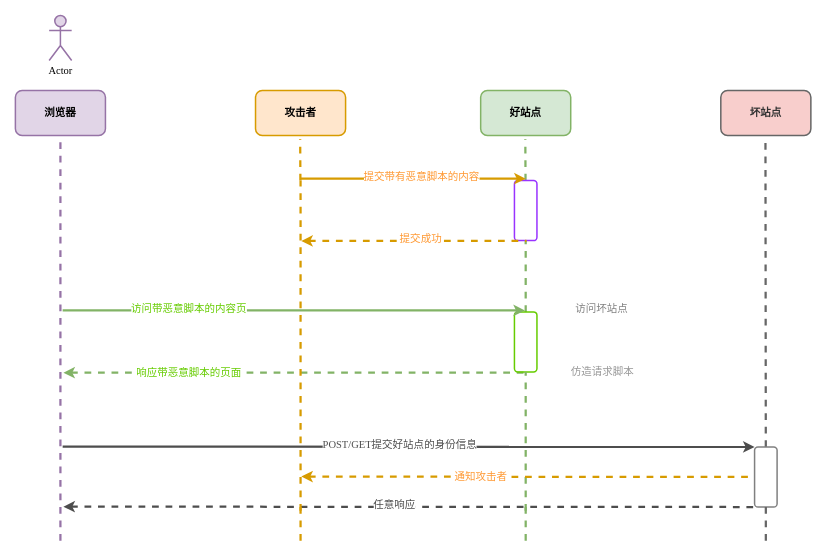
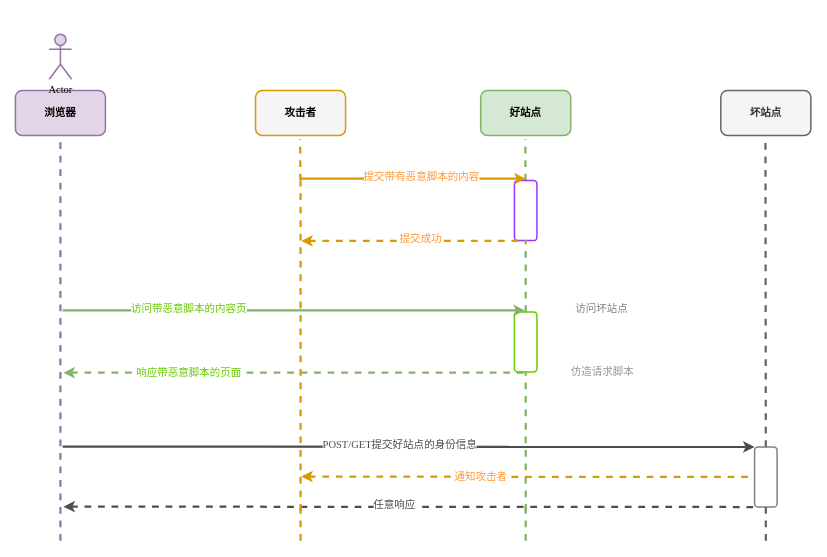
  <mxCell id="0" />
  <mxCell id="1" parent="0" />
  <mxCell id="2" value="浏览器" style="rounded=1;whiteSpace=wrap;html=1;fontSize=14;fontFamily=Comic Sans MS;fillColor=#e1d5e7;strokeColor=#9673a6;strokeWidth=2;fontStyle=1" parent="1" vertex="1"><mxGeometry x="20" y="120" width="120" height="60" as="geometry" /></mxCell>
  <mxCell id="3" value="好站点" style="rounded=1;whiteSpace=wrap;html=1;fontSize=14;fontFamily=Comic Sans MS;fillColor=#d5e8d4;strokeColor=#82b366;strokeWidth=2;fontStyle=1" parent="1" vertex="1"><mxGeometry x="640" y="120" width="120" height="60" as="geometry" /></mxCell>
- <mxCell id="4" value="坏站点" style="rounded=1;whiteSpace=wrap;html=1;fontSize=14;fontFamily=Comic Sans MS;fillColor=#f8cecc;strokeColor=#666666;fontColor=#333333;strokeWidth=2;fontStyle=1;" parent="1" vertex="1"><mxGeometry x="960" y="120" width="120" height="60" as="geometry" /></mxCell>
- <mxCell id="5" value="Actor" style="shape=umlActor;verticalLabelPosition=bottom;verticalAlign=top;html=1;outlineConnect=0;fontFamily=Comic Sans MS;fontSize=14;fillColor=#e1d5e7;strokeColor=#9673a6;strokeWidth=2;" parent="1" vertex="1"><mxGeometry x="65" y="20" width="30" height="60" as="geometry" /></mxCell>
+ <mxCell id="4" value="坏站点" style="rounded=1;whiteSpace=wrap;html=1;fontSize=14;fontFamily=Comic Sans MS;fillColor=#f5f5f5;strokeColor=#666666;fontColor=#333333;strokeWidth=2;fontStyle=1" parent="1" vertex="1"><mxGeometry x="960" y="120" width="120" height="60" as="geometry" /></mxCell>
+ <mxCell id="5" value="Actor" style="shape=umlActor;verticalLabelPosition=bottom;verticalAlign=top;html=1;outlineConnect=0;fontFamily=Comic Sans MS;fontSize=14;fillColor=#e1d5e7;strokeColor=#9673a6;strokeWidth=2;" parent="1" vertex="1"><mxGeometry x="65" y="45" width="30" height="60" as="geometry" /></mxCell>
  <mxCell id="6" value="" style="endArrow=none;html=1;fontFamily=Comic Sans MS;fontSize=14;dashed=1;jumpSize=12;jumpStyle=none;endSize=15;startSize=20;strokeWidth=3;rounded=0;fillColor=#e1d5e7;strokeColor=#9673a6;" parent="1" edge="1"><mxGeometry width="50" height="50" relative="1" as="geometry"><mxPoint x="80" y="720" as="sourcePoint" /><mxPoint x="80" y="185" as="targetPoint" /></mxGeometry></mxCell>
  <mxCell id="7" value="" style="endArrow=none;html=1;fontFamily=Comic Sans MS;fontSize=14;dashed=1;jumpSize=12;jumpStyle=none;endSize=15;startSize=20;strokeWidth=3;rounded=0;fillColor=#d5e8d4;strokeColor=#82b366;" parent="1" source="9" edge="1"><mxGeometry width="50" height="50" relative="1" as="geometry"><mxPoint x="699.5" y="680" as="sourcePoint" /><mxPoint x="699.5" y="185" as="targetPoint" /></mxGeometry></mxCell>
  <mxCell id="8" value="" style="endArrow=none;html=1;fontFamily=Comic Sans MS;fontSize=14;dashed=1;jumpSize=12;jumpStyle=none;endSize=15;startSize=20;strokeWidth=3;rounded=0;fillColor=#f5f5f5;strokeColor=#666666;" parent="1" source="15" edge="1"><mxGeometry width="50" height="50" relative="1" as="geometry"><mxPoint x="1019.5" y="680" as="sourcePoint" /><mxPoint x="1019.5" y="185" as="targetPoint" /></mxGeometry></mxCell>
  <mxCell id="9" value="" style="rounded=1;whiteSpace=wrap;html=1;fontFamily=Comic Sans MS;fontSize=14;rotation=90;glass=0;fillColor=none;strokeWidth=2;strokeColor=#9933FF;" parent="1" vertex="1"><mxGeometry x="660" y="265" width="80" height="30" as="geometry" /></mxCell>
  <mxCell id="10" value="" style="endArrow=none;html=1;fontFamily=Comic Sans MS;fontSize=14;dashed=1;jumpSize=12;jumpStyle=none;endSize=15;startSize=20;strokeWidth=3;rounded=0;fillColor=#d5e8d4;strokeColor=#82b366;" parent="1" source="29" target="9" edge="1"><mxGeometry width="50" height="50" relative="1" as="geometry"><mxPoint x="699.5" y="680" as="sourcePoint" /><mxPoint x="699.5" y="185" as="targetPoint" /></mxGeometry></mxCell>
  <mxCell id="11" value="" style="endArrow=classic;html=1;strokeWidth=3;fontFamily=Comic Sans MS;fontSize=14;fillColor=#ffe6cc;strokeColor=#d79b00;" parent="1" edge="1"><mxGeometry width="50" height="50" relative="1" as="geometry"><mxPoint x="400" y="237.5" as="sourcePoint" /><mxPoint x="700" y="237.5" as="targetPoint" /></mxGeometry></mxCell>
  <mxCell id="12" value="提交带有恶意脚本的内容" style="edgeLabel;html=1;align=center;verticalAlign=middle;resizable=0;points=[];fontSize=14;fontFamily=Comic Sans MS;fontColor=#FF9933;" parent="11" vertex="1" connectable="0"><mxGeometry x="-0.069" relative="1" as="geometry"><mxPoint x="20" y="-2" as="offset" /></mxGeometry></mxCell>
  <mxCell id="13" value="" style="endArrow=none;html=1;strokeWidth=3;fontFamily=Comic Sans MS;fontSize=14;fillColor=#ffe6cc;strokeColor=#d79b00;startArrow=classic;startFill=1;endFill=0;dashed=1;" parent="1" edge="1"><mxGeometry width="50" height="50" relative="1" as="geometry"><mxPoint x="401" y="320.5" as="sourcePoint" /><mxPoint x="701" y="320.5" as="targetPoint" /></mxGeometry></mxCell>
  <mxCell id="14" value="提交成功" style="edgeLabel;html=1;align=center;verticalAlign=middle;resizable=0;points=[];fontSize=14;fontFamily=Comic Sans MS;fontColor=#FF9933;" parent="13" vertex="1" connectable="0"><mxGeometry x="-0.089" relative="1" as="geometry"><mxPoint x="21" y="-2" as="offset" /></mxGeometry></mxCell>
  <mxCell id="15" value="" style="rounded=1;whiteSpace=wrap;html=1;fontFamily=Comic Sans MS;fontSize=14;rotation=90;glass=0;fillColor=none;strokeWidth=2;strokeColor=#808080;" parent="1" vertex="1"><mxGeometry x="980" y="620" width="80" height="30" as="geometry" /></mxCell>
  <mxCell id="16" value="" style="endArrow=none;html=1;fontFamily=Comic Sans MS;fontSize=14;dashed=1;jumpSize=12;jumpStyle=none;endSize=15;startSize=20;strokeWidth=3;rounded=0;fillColor=#f5f5f5;strokeColor=#666666;" parent="1" target="15" edge="1"><mxGeometry width="50" height="50" relative="1" as="geometry"><mxPoint x="1020" y="720" as="sourcePoint" /><mxPoint x="1019.5" y="185" as="targetPoint" /></mxGeometry></mxCell>
  <mxCell id="17" value="" style="endArrow=none;html=1;strokeWidth=3;fontFamily=Comic Sans MS;fontSize=14;fillColor=#d5e8d4;startArrow=classic;startFill=1;endFill=0;dashed=1;strokeColor=#82b366;" parent="1" edge="1"><mxGeometry width="50" height="50" relative="1" as="geometry"><mxPoint x="84" y="496" as="sourcePoint" /><mxPoint x="700" y="496" as="targetPoint" /></mxGeometry></mxCell>
  <mxCell id="18" value="仿造请求脚本" style="edgeLabel;html=1;align=center;verticalAlign=middle;resizable=0;points=[];fontSize=14;fontFamily=Comic Sans MS;fontColor=#999999;" parent="17" vertex="1" connectable="0"><mxGeometry x="-0.089" relative="1" as="geometry"><mxPoint x="436" y="-2" as="offset" /></mxGeometry></mxCell>
  <mxCell id="19" value="响应带恶意脚本的页面" style="edgeLabel;html=1;align=center;verticalAlign=middle;resizable=0;points=[];fontSize=14;fontColor=#66CC00;" vertex="1" connectable="0" parent="17"><mxGeometry x="-0.441" y="-1" relative="1" as="geometry"><mxPoint x="-6" y="-2" as="offset" /></mxGeometry></mxCell>
  <mxCell id="20" value="" style="endArrow=none;html=1;fontFamily=Comic Sans MS;fontSize=14;dashed=1;jumpSize=12;jumpStyle=none;endSize=15;startSize=20;strokeWidth=3;rounded=0;fillColor=#d5e8d4;strokeColor=#82b366;" parent="1" edge="1"><mxGeometry width="50" height="50" relative="1" as="geometry"><mxPoint x="700" y="720" as="sourcePoint" /><mxPoint x="700" y="675" as="targetPoint" /></mxGeometry></mxCell>
  <mxCell id="21" value="" style="endArrow=classic;html=1;strokeWidth=3;fontFamily=Comic Sans MS;fontSize=14;fillColor=#ffe6cc;entryX=0;entryY=1;entryDx=0;entryDy=0;strokeColor=#4D4D4D;" parent="1" edge="1" target="15"><mxGeometry width="50" height="50" relative="1" as="geometry"><mxPoint x="83" y="594.5" as="sourcePoint" /><mxPoint x="383" y="594.5" as="targetPoint" /></mxGeometry></mxCell>
  <mxCell id="22" value="POST/GET提交好站点的身份信息" style="edgeLabel;html=1;align=center;verticalAlign=middle;resizable=0;points=[];fontSize=14;fontFamily=Comic Sans MS;fontColor=#4D4D4D;" parent="21" vertex="1" connectable="0"><mxGeometry x="-0.069" relative="1" as="geometry"><mxPoint x="20" y="-2" as="offset" /></mxGeometry></mxCell>
  <mxCell id="23" value="" style="endArrow=none;html=1;strokeWidth=3;fontFamily=Comic Sans MS;fontSize=14;fillColor=#ffe6cc;startArrow=classic;startFill=1;endFill=0;dashed=1;entryX=1;entryY=1;entryDx=0;entryDy=0;strokeColor=#4D4D4D;" parent="1" edge="1" target="15"><mxGeometry width="50" height="50" relative="1" as="geometry"><mxPoint x="84" y="674.5" as="sourcePoint" /><mxPoint x="384" y="674.5" as="targetPoint" /></mxGeometry></mxCell>
  <mxCell id="24" value="任意响应" style="edgeLabel;html=1;align=center;verticalAlign=middle;resizable=0;points=[];fontSize=14;fontFamily=Comic Sans MS;fontColor=#4D4D4D;" parent="23" vertex="1" connectable="0"><mxGeometry x="-0.089" relative="1" as="geometry"><mxPoint x="21" y="-2" as="offset" /></mxGeometry></mxCell>
- <mxCell id="25" value="攻击者" style="rounded=1;whiteSpace=wrap;html=1;fontSize=14;fontFamily=Comic Sans MS;fillColor=#ffe6cc;strokeColor=#d79b00;strokeWidth=2;fontStyle=1" vertex="1" parent="1"><mxGeometry x="340" y="120" width="120" height="60" as="geometry" /></mxCell>
+ <mxCell id="25" value="攻击者" style="rounded=1;whiteSpace=wrap;html=1;fontSize=14;fontFamily=Comic Sans MS;fillColor=#f5f5f5;strokeColor=#d79b00;strokeWidth=2;fontStyle=1;" vertex="1" parent="1"><mxGeometry x="340" y="120" width="120" height="60" as="geometry" /></mxCell>
  <mxCell id="26" value="" style="endArrow=none;html=1;fontFamily=Comic Sans MS;fontSize=14;dashed=1;jumpSize=12;jumpStyle=none;endSize=15;startSize=20;strokeWidth=3;rounded=0;fillColor=#ffe6cc;strokeColor=#d79b00;" edge="1" parent="1"><mxGeometry width="50" height="50" relative="1" as="geometry"><mxPoint x="399.789" y="240" as="sourcePoint" /><mxPoint x="399.5" y="185" as="targetPoint" /></mxGeometry></mxCell>
  <mxCell id="27" value="" style="endArrow=none;html=1;fontFamily=Comic Sans MS;fontSize=14;dashed=1;jumpSize=12;jumpStyle=none;endSize=15;startSize=20;strokeWidth=3;rounded=0;fillColor=#ffe6cc;strokeColor=#d79b00;" edge="1" parent="1"><mxGeometry width="50" height="50" relative="1" as="geometry"><mxPoint x="400" y="680" as="sourcePoint" /><mxPoint x="400" y="240" as="targetPoint" /></mxGeometry></mxCell>
  <mxCell id="28" value="" style="endArrow=none;html=1;fontFamily=Comic Sans MS;fontSize=14;dashed=1;jumpSize=12;jumpStyle=none;endSize=15;startSize=20;strokeWidth=3;rounded=0;fillColor=#ffe6cc;strokeColor=#d79b00;" edge="1" parent="1"><mxGeometry width="50" height="50" relative="1" as="geometry"><mxPoint x="400" y="720" as="sourcePoint" /><mxPoint x="400" y="675" as="targetPoint" /></mxGeometry></mxCell>
  <mxCell id="29" value="" style="rounded=1;whiteSpace=wrap;html=1;fontFamily=Comic Sans MS;fontSize=14;rotation=90;glass=0;fillColor=none;strokeWidth=2;strokeColor=#66CC00;" vertex="1" parent="1"><mxGeometry x="660" y="440" width="80" height="30" as="geometry" /></mxCell>
  <mxCell id="30" value="" style="endArrow=none;html=1;fontFamily=Comic Sans MS;fontSize=14;dashed=1;jumpSize=12;jumpStyle=none;endSize=15;startSize=20;strokeWidth=3;rounded=0;fillColor=#d5e8d4;strokeColor=#82b366;" edge="1" parent="1" target="29"><mxGeometry width="50" height="50" relative="1" as="geometry"><mxPoint x="700" y="680" as="sourcePoint" /><mxPoint x="700" y="320" as="targetPoint" /></mxGeometry></mxCell>
  <mxCell id="31" value="" style="endArrow=classic;html=1;strokeWidth=3;fontFamily=Comic Sans MS;fontSize=14;fillColor=#d5e8d4;strokeColor=#82b366;" parent="1" edge="1"><mxGeometry width="50" height="50" relative="1" as="geometry"><mxPoint x="83" y="413" as="sourcePoint" /><mxPoint x="699" y="413" as="targetPoint" /><Array as="points"><mxPoint x="380" y="413" /></Array></mxGeometry></mxCell>
  <mxCell id="32" value="访问坏站点" style="edgeLabel;html=1;align=center;verticalAlign=middle;resizable=0;points=[];fontSize=14;fontFamily=Comic Sans MS;fontColor=#808080;" parent="31" vertex="1" connectable="0"><mxGeometry x="-0.069" relative="1" as="geometry"><mxPoint x="430" y="-2" as="offset" /></mxGeometry></mxCell>
  <mxCell id="33" value="访问带恶意脚本的内容页" style="edgeLabel;html=1;align=center;verticalAlign=middle;resizable=0;points=[];fontSize=14;fontColor=#66CC00;" vertex="1" connectable="0" parent="31"><mxGeometry x="-0.036" y="-167" relative="1" as="geometry"><mxPoint x="-130" y="-170" as="offset" /></mxGeometry></mxCell>
  <mxCell id="34" value="" style="endArrow=none;html=1;strokeWidth=3;fontFamily=Comic Sans MS;fontSize=14;fillColor=#ffe6cc;strokeColor=#d79b00;startArrow=classic;startFill=1;endFill=0;dashed=1;entryX=0.5;entryY=1;entryDx=0;entryDy=0;" edge="1" parent="1" target="15"><mxGeometry width="50" height="50" relative="1" as="geometry"><mxPoint x="401" y="634.5" as="sourcePoint" /><mxPoint x="701" y="634.5" as="targetPoint" /></mxGeometry></mxCell>
  <mxCell id="35" value="通知攻击者" style="edgeLabel;html=1;align=center;verticalAlign=middle;resizable=0;points=[];fontSize=14;fontFamily=Comic Sans MS;fontColor=#FF9933;" vertex="1" connectable="0" parent="34"><mxGeometry x="-0.089" relative="1" as="geometry"><mxPoint x="-36" y="0.27" as="offset" /></mxGeometry></mxCell>
